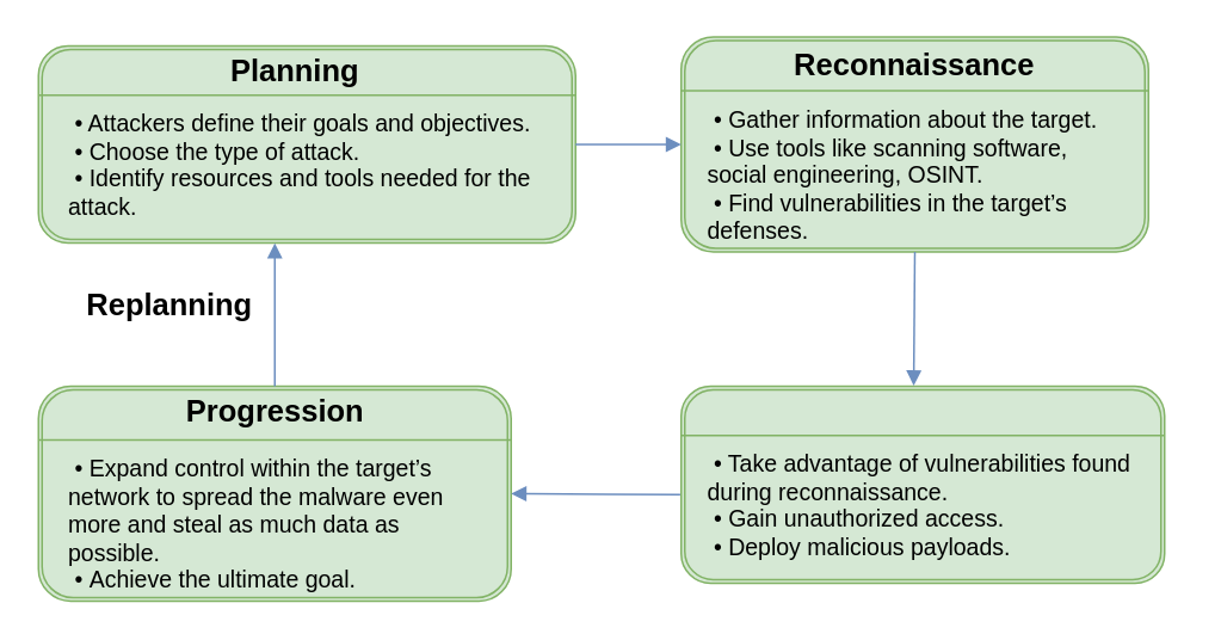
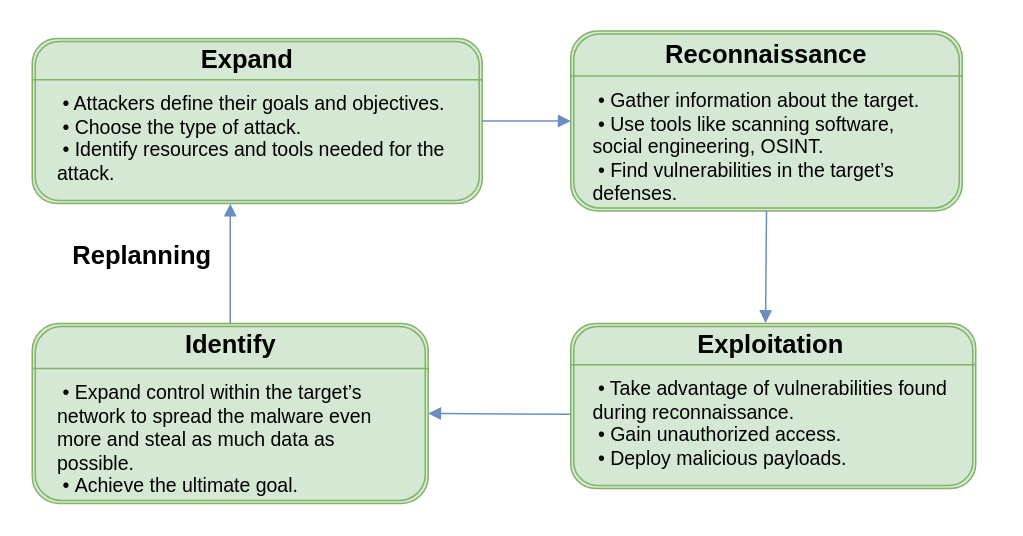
  <mxCell id="0" />
  <mxCell id="1" parent="0" />
  <mxCell id="2" value="" style="group" parent="1" vertex="1" connectable="0"><mxGeometry x="21" y="25" width="300" height="110" as="geometry" /></mxCell>
  <mxCell id="3" value="" style="shape=ext;double=1;rounded=1;whiteSpace=wrap;html=1;fillColor=#d5e8d4;strokeColor=#82b366;gradientColor=none;gradientDirection=south;container=1;" parent="2" vertex="1"><mxGeometry width="300.0" height="110" as="geometry"><mxRectangle x="225" y="310" width="50" height="40" as="alternateBounds" /></mxGeometry></mxCell>
- <mxCell id="4" value="&lt;font style=&quot;font-size: 17px;&quot;&gt;Planning&lt;/font&gt;" style="text;strokeColor=none;fillColor=none;html=1;fontSize=24;fontStyle=1;verticalAlign=bottom;align=center;" parent="3" vertex="1"><mxGeometry x="29.73" y="5.13" width="226.77" height="23.87" as="geometry" /></mxCell>
+ <mxCell id="4" value="&lt;font style=&quot;font-size: 17px;&quot;&gt;Expand&lt;/font&gt;" style="text;strokeColor=none;fillColor=none;html=1;fontSize=24;fontStyle=1;verticalAlign=bottom;align=center;" parent="3" vertex="1"><mxGeometry x="29.73" y="5.13" width="226.77" height="23.87" as="geometry" /></mxCell>
  <mxCell id="5" value="&lt;div&gt;&lt;font style=&quot;font-size: 13px;&quot;&gt;&lt;font style=&quot;&quot;&gt;&amp;nbsp;• Attackers define their goals and objectives.&lt;/font&gt;&lt;br&gt;&lt;/font&gt;&lt;/div&gt;&lt;div&gt;&lt;font style=&quot;&quot;&gt;&lt;font style=&quot;font-size: 13px;&quot;&gt;&lt;span style=&quot;background-color: transparent; color: light-dark(rgb(0, 0, 0), rgb(255, 255, 255));&quot;&gt;&amp;nbsp;•&amp;nbsp;&lt;/span&gt;Choose the type of attack.&lt;br&gt;&lt;/font&gt;&lt;/font&gt;&lt;/div&gt;&lt;div&gt;&lt;font style=&quot;&quot;&gt;&lt;font style=&quot;&quot;&gt;&lt;font style=&quot;font-size: 13px;&quot;&gt;&lt;span style=&quot;background-color: transparent; color: light-dark(rgb(0, 0, 0), rgb(255, 255, 255));&quot;&gt;&amp;nbsp;•&amp;nbsp;&lt;/span&gt;Identify resources and tools needed for the attack.&lt;/font&gt;&lt;br&gt;&lt;/font&gt;&lt;/font&gt;&lt;/div&gt;" style="text;html=1;align=left;verticalAlign=top;whiteSpace=wrap;rounded=0;" parent="3" vertex="1"><mxGeometry x="14.984" y="29" width="265.625" height="70" as="geometry" /></mxCell>
  <mxCell id="6" value="" style="endArrow=none;html=1;rounded=0;fillColor=#d5e8d4;strokeColor=#82b366;exitX=0;exitY=0.25;exitDx=0;exitDy=0;entryX=1;entryY=0.25;entryDx=0;entryDy=0;" parent="2" source="3" target="3" edge="1"><mxGeometry width="50" height="50" relative="1" as="geometry"><mxPoint x="73.646" y="82.5" as="sourcePoint" /><mxPoint x="178.854" y="13.75" as="targetPoint" /></mxGeometry></mxCell>
  <mxCell id="7" value="" style="group" parent="1" vertex="1" connectable="0"><mxGeometry x="380" y="20" width="261" height="120" as="geometry" /></mxCell>
  <mxCell id="8" value="&lt;div style=&quot;&quot;&gt;&lt;br&gt;&lt;/div&gt;" style="shape=ext;double=1;rounded=1;whiteSpace=wrap;html=1;fillColor=#d5e8d4;strokeColor=#82b366;gradientColor=none;gradientDirection=south;container=1;" parent="7" vertex="1"><mxGeometry width="261" height="120.0" as="geometry"><mxRectangle x="225" y="310" width="50" height="40" as="alternateBounds" /></mxGeometry></mxCell>
  <mxCell id="9" value="&lt;font style=&quot;font-size: 17px;&quot;&gt;Reconnaissance&lt;/font&gt;" style="text;strokeColor=none;fillColor=none;html=1;fontSize=24;fontStyle=1;verticalAlign=bottom;align=center;" parent="8" vertex="1"><mxGeometry x="31.302" y="4.505" width="197.29" height="26.04" as="geometry" /></mxCell>
  <mxCell id="10" value="&lt;div&gt;&lt;font style=&quot;font-size: 13px;&quot;&gt;&lt;font style=&quot;&quot;&gt;&lt;font style=&quot;&quot;&gt;&amp;nbsp;• Gather information about the&amp;nbsp;&lt;/font&gt;&lt;/font&gt;&lt;span style=&quot;background-color: transparent; color: light-dark(rgb(0, 0, 0), rgb(255, 255, 255));&quot;&gt;target.&lt;/span&gt;&lt;/font&gt;&lt;/div&gt;&lt;div&gt;&lt;font style=&quot;&quot;&gt;&lt;font style=&quot;font-size: 13px;&quot;&gt;&lt;span style=&quot;background-color: transparent; color: light-dark(rgb(0, 0, 0), rgb(255, 255, 255));&quot;&gt;&amp;nbsp;•&lt;/span&gt;&lt;font style=&quot;&quot;&gt;&lt;span style=&quot;background-color: transparent; color: light-dark(rgb(0, 0, 0), rgb(255, 255, 255));&quot;&gt;&amp;nbsp;Use&lt;/span&gt;&lt;span style=&quot;background-color: transparent; color: light-dark(rgb(0, 0, 0), rgb(255, 255, 255));&quot;&gt;&lt;font style=&quot;&quot;&gt;&amp;nbsp;t&lt;/font&gt;&lt;font style=&quot;&quot;&gt;ools like scanning software, social engineering, OSINT.&lt;/font&gt;&lt;/span&gt;&lt;/font&gt;&lt;br&gt;&lt;/font&gt;&lt;/font&gt;&lt;/div&gt;&lt;div&gt;&lt;font style=&quot;&quot;&gt;&lt;font style=&quot;&quot;&gt;&lt;font style=&quot;font-size: 13px;&quot;&gt;&lt;font style=&quot;&quot;&gt;&lt;span style=&quot;background-color: transparent; color: light-dark(rgb(0, 0, 0), rgb(255, 255, 255));&quot;&gt;&amp;nbsp;•&amp;nbsp;&lt;/span&gt;&lt;/font&gt;&lt;span style=&quot;background-color: transparent; color: light-dark(rgb(0, 0, 0), rgb(255, 255, 255));&quot;&gt;&lt;font style=&quot;&quot;&gt;Find vulnerabilities in the target’s defenses.&lt;/font&gt;&lt;/span&gt;&lt;/font&gt;&lt;br&gt;&lt;/font&gt;&lt;/font&gt;&lt;/div&gt;" style="text;html=1;align=left;verticalAlign=top;whiteSpace=wrap;rounded=0;" parent="8" vertex="1"><mxGeometry x="13.036" y="31.636" width="231.094" height="76.364" as="geometry" /></mxCell>
  <mxCell id="11" value="" style="endArrow=none;html=1;rounded=0;fillColor=#d5e8d4;strokeColor=#82b366;exitX=0;exitY=0.25;exitDx=0;exitDy=0;entryX=1;entryY=0.25;entryDx=0;entryDy=0;" parent="7" source="8" target="8" edge="1"><mxGeometry width="50" height="50" relative="1" as="geometry"><mxPoint x="64.072" y="90" as="sourcePoint" /><mxPoint x="155.603" y="15.0" as="targetPoint" /></mxGeometry></mxCell>
  <mxCell id="12" value="" style="group" parent="1" vertex="1" connectable="0"><mxGeometry x="380" y="215" width="280" height="110" as="geometry" /></mxCell>
  <mxCell id="13" value="&lt;div style=&quot;&quot;&gt;&lt;br&gt;&lt;/div&gt;" style="shape=ext;double=1;rounded=1;whiteSpace=wrap;html=1;fillColor=#d5e8d4;strokeColor=#82b366;gradientColor=none;gradientDirection=south;container=1;" parent="12" vertex="1"><mxGeometry width="270" height="110" as="geometry"><mxRectangle x="225" y="310" width="50" height="40" as="alternateBounds" /></mxGeometry></mxCell>
+ <mxCell id="14" value="&lt;font style=&quot;font-size: 17px;&quot;&gt;Exploitation&lt;/font&gt;" style="text;strokeColor=none;fillColor=none;html=1;fontSize=24;fontStyle=1;verticalAlign=bottom;align=center;" parent="13" vertex="1"><mxGeometry x="30.976" y="5.13" width="204.093" height="23.87" as="geometry" /></mxCell>
  <mxCell id="15" value="&lt;div&gt;&lt;font style=&quot;font-size: 13px;&quot;&gt;&lt;font style=&quot;&quot;&gt;&amp;nbsp;• Take advantage of vulnerabilities found during reconnaissance.&lt;/font&gt;&lt;br&gt;&lt;/font&gt;&lt;/div&gt;&lt;div&gt;&lt;font style=&quot;font-size: 13px;&quot;&gt;&lt;font style=&quot;&quot;&gt;&lt;font style=&quot;&quot;&gt;&lt;span style=&quot;background-color: transparent; color: light-dark(rgb(0, 0, 0), rgb(255, 255, 255));&quot;&gt;&amp;nbsp;•&amp;nbsp;&lt;/span&gt;&lt;/font&gt;&lt;/font&gt;&lt;span style=&quot;background-color: transparent; color: light-dark(rgb(0, 0, 0), rgb(255, 255, 255));&quot;&gt;&lt;font style=&quot;&quot;&gt;Gain unauthorized access&lt;/font&gt;&lt;/span&gt;&lt;span style=&quot;background-color: transparent; color: light-dark(rgb(0, 0, 0), rgb(255, 255, 255));&quot;&gt;.&lt;/span&gt;&lt;/font&gt;&lt;/div&gt;&lt;div&gt;&lt;font style=&quot;font-size: 13px;&quot;&gt;&lt;font style=&quot;&quot;&gt;&lt;font style=&quot;&quot;&gt;&lt;font style=&quot;&quot;&gt;&lt;span style=&quot;background-color: transparent; color: light-dark(rgb(0, 0, 0), rgb(255, 255, 255));&quot;&gt;&amp;nbsp;•&amp;nbsp;&lt;/span&gt;&lt;/font&gt;&lt;/font&gt;&lt;/font&gt;&lt;span style=&quot;background-color: transparent; color: light-dark(rgb(0, 0, 0), rgb(255, 255, 255));&quot;&gt;&lt;font style=&quot;&quot;&gt;Deploy malicious payloads&lt;/font&gt;&lt;/span&gt;&lt;span style=&quot;background-color: transparent; color: light-dark(rgb(0, 0, 0), rgb(255, 255, 255));&quot;&gt;.&lt;/span&gt;&lt;/font&gt;&lt;/div&gt;" style="text;html=1;align=left;verticalAlign=top;whiteSpace=wrap;rounded=0;" parent="13" vertex="1"><mxGeometry x="13.486" y="29" width="239.062" height="70" as="geometry" /></mxCell>
  <mxCell id="16" value="" style="endArrow=none;html=1;rounded=0;fillColor=#d5e8d4;strokeColor=#82b366;exitX=0;exitY=0.25;exitDx=0;exitDy=0;entryX=1;entryY=0.25;entryDx=0;entryDy=0;" parent="12" source="13" target="13" edge="1"><mxGeometry width="50" height="50" relative="1" as="geometry"><mxPoint x="47.133" y="82.5" as="sourcePoint" /><mxPoint x="114.467" y="13.75" as="targetPoint" /></mxGeometry></mxCell>
  <mxCell id="17" value="" style="endArrow=block;html=1;rounded=0;endFill=1;exitX=1;exitY=0.5;exitDx=0;exitDy=0;entryX=0;entryY=0.5;entryDx=0;entryDy=0;fillColor=#dae8fc;strokeColor=#6c8ebf;" parent="1" source="3" target="8" edge="1"><mxGeometry width="50" height="50" relative="1" as="geometry"><mxPoint x="341" y="125" as="sourcePoint" /><mxPoint x="391" y="75" as="targetPoint" /></mxGeometry></mxCell>
  <mxCell id="18" value="&lt;font style=&quot;font-size: 17px;&quot;&gt;Replanning&lt;/font&gt;" style="text;strokeColor=none;fillColor=none;html=1;fontSize=24;fontStyle=1;verticalAlign=bottom;align=center;" parent="1" vertex="1"><mxGeometry x="20.997" y="161" width="145.133" height="23.87" as="geometry" /></mxCell>
  <mxCell id="19" value="" style="shape=ext;double=1;rounded=1;whiteSpace=wrap;html=1;fillColor=#d5e8d4;strokeColor=#82b366;gradientColor=none;gradientDirection=south;container=1;" parent="1" vertex="1"><mxGeometry x="21" y="215" width="264" height="120" as="geometry"><mxRectangle x="225" y="310" width="50" height="40" as="alternateBounds" /></mxGeometry></mxCell>
- <mxCell id="20" value="&lt;font style=&quot;font-size: 17px;&quot;&gt;Progression&lt;/font&gt;" style="text;strokeColor=none;fillColor=none;html=1;fontSize=24;fontStyle=1;verticalAlign=bottom;align=center;" parent="19" vertex="1"><mxGeometry x="32.222" y="2.996" width="199.558" height="26.04" as="geometry" /></mxCell>
+ <mxCell id="20" value="&lt;font style=&quot;font-size: 17px;&quot;&gt;Identify&lt;/font&gt;" style="text;strokeColor=none;fillColor=none;html=1;fontSize=24;fontStyle=1;verticalAlign=bottom;align=center;" parent="19" vertex="1"><mxGeometry x="32.222" y="2.996" width="199.558" height="26.04" as="geometry" /></mxCell>
  <mxCell id="21" value="&lt;div&gt;&lt;font style=&quot;font-size: 13px;&quot;&gt;&lt;font style=&quot;&quot;&gt;&lt;font style=&quot;&quot;&gt;&amp;nbsp;&lt;/font&gt;&lt;/font&gt;&lt;span style=&quot;background-color: transparent; color: light-dark(rgb(0, 0, 0), rgb(255, 255, 255));&quot;&gt;•&amp;nbsp;&lt;/span&gt;&lt;span style=&quot;background-color: transparent; color: light-dark(rgb(0, 0, 0), rgb(255, 255, 255));&quot;&gt;Expand control within the target’s network to spread the malware even more and steal as much data as possible.&lt;/span&gt;&lt;/font&gt;&lt;/div&gt;&lt;div&gt;&lt;font style=&quot;font-size: 13px;&quot;&gt;&lt;font style=&quot;&quot;&gt;&lt;font style=&quot;&quot;&gt;&lt;font style=&quot;&quot;&gt;&lt;span style=&quot;background-color: transparent; color: light-dark(rgb(0, 0, 0), rgb(255, 255, 255));&quot;&gt;&amp;nbsp;•&amp;nbsp;&lt;/span&gt;&lt;/font&gt;&lt;/font&gt;&lt;/font&gt;&lt;span style=&quot;background-color: transparent; color: light-dark(rgb(0, 0, 0), rgb(255, 255, 255));&quot;&gt;&lt;font style=&quot;&quot;&gt;Achieve the ultimate goal&lt;/font&gt;&lt;/span&gt;&lt;span style=&quot;background-color: transparent; color: light-dark(rgb(0, 0, 0), rgb(255, 255, 255));&quot;&gt;.&lt;/span&gt;&lt;/font&gt;&lt;/div&gt;" style="text;html=1;align=left;verticalAlign=top;whiteSpace=wrap;rounded=0;" parent="19" vertex="1"><mxGeometry x="14.57" y="31.64" width="233.75" height="88.36" as="geometry" /></mxCell>
  <mxCell id="22" value="" style="endArrow=none;html=1;rounded=0;fillColor=#d5e8d4;strokeColor=#82b366;exitX=0;exitY=0.25;exitDx=0;exitDy=0;entryX=1;entryY=0.25;entryDx=0;entryDy=0;" parent="1" source="19" target="19" edge="1"><mxGeometry width="50" height="50" relative="1" as="geometry"><mxPoint x="1019.534" y="107.5" as="sourcePoint" /><mxPoint x="1094.583" y="38.75" as="targetPoint" /></mxGeometry></mxCell>
  <mxCell id="23" value="" style="endArrow=block;html=1;rounded=0;endFill=1;entryX=0.481;entryY=-0.003;entryDx=0;entryDy=0;fillColor=#dae8fc;strokeColor=#6c8ebf;entryPerimeter=0;exitX=0.5;exitY=1;exitDx=0;exitDy=0;fontStyle=1" edge="1" parent="1" source="8" target="13"><mxGeometry width="50" height="50" relative="1" as="geometry"><mxPoint x="521" y="145" as="sourcePoint" /><mxPoint x="540" y="165" as="targetPoint" /></mxGeometry></mxCell>
  <mxCell id="24" value="" style="endArrow=block;html=1;rounded=0;endFill=1;exitX=-0.002;exitY=0.55;exitDx=0;exitDy=0;entryX=1;entryY=0.5;entryDx=0;entryDy=0;fillColor=#dae8fc;strokeColor=#6c8ebf;exitPerimeter=0;" edge="1" parent="1" source="13" target="19"><mxGeometry width="50" height="50" relative="1" as="geometry"><mxPoint x="370" y="255" as="sourcePoint" /><mxPoint x="311" y="255" as="targetPoint" /></mxGeometry></mxCell>
  <mxCell id="25" value="" style="endArrow=block;html=1;rounded=0;endFill=1;entryX=0.44;entryY=1.001;entryDx=0;entryDy=0;fillColor=#dae8fc;strokeColor=#6c8ebf;entryPerimeter=0;exitX=0.5;exitY=0;exitDx=0;exitDy=0;" edge="1" parent="1" source="19" target="3"><mxGeometry width="50" height="50" relative="1" as="geometry"><mxPoint x="152.66" y="215" as="sourcePoint" /><mxPoint x="152.66" y="140" as="targetPoint" /></mxGeometry></mxCell>
